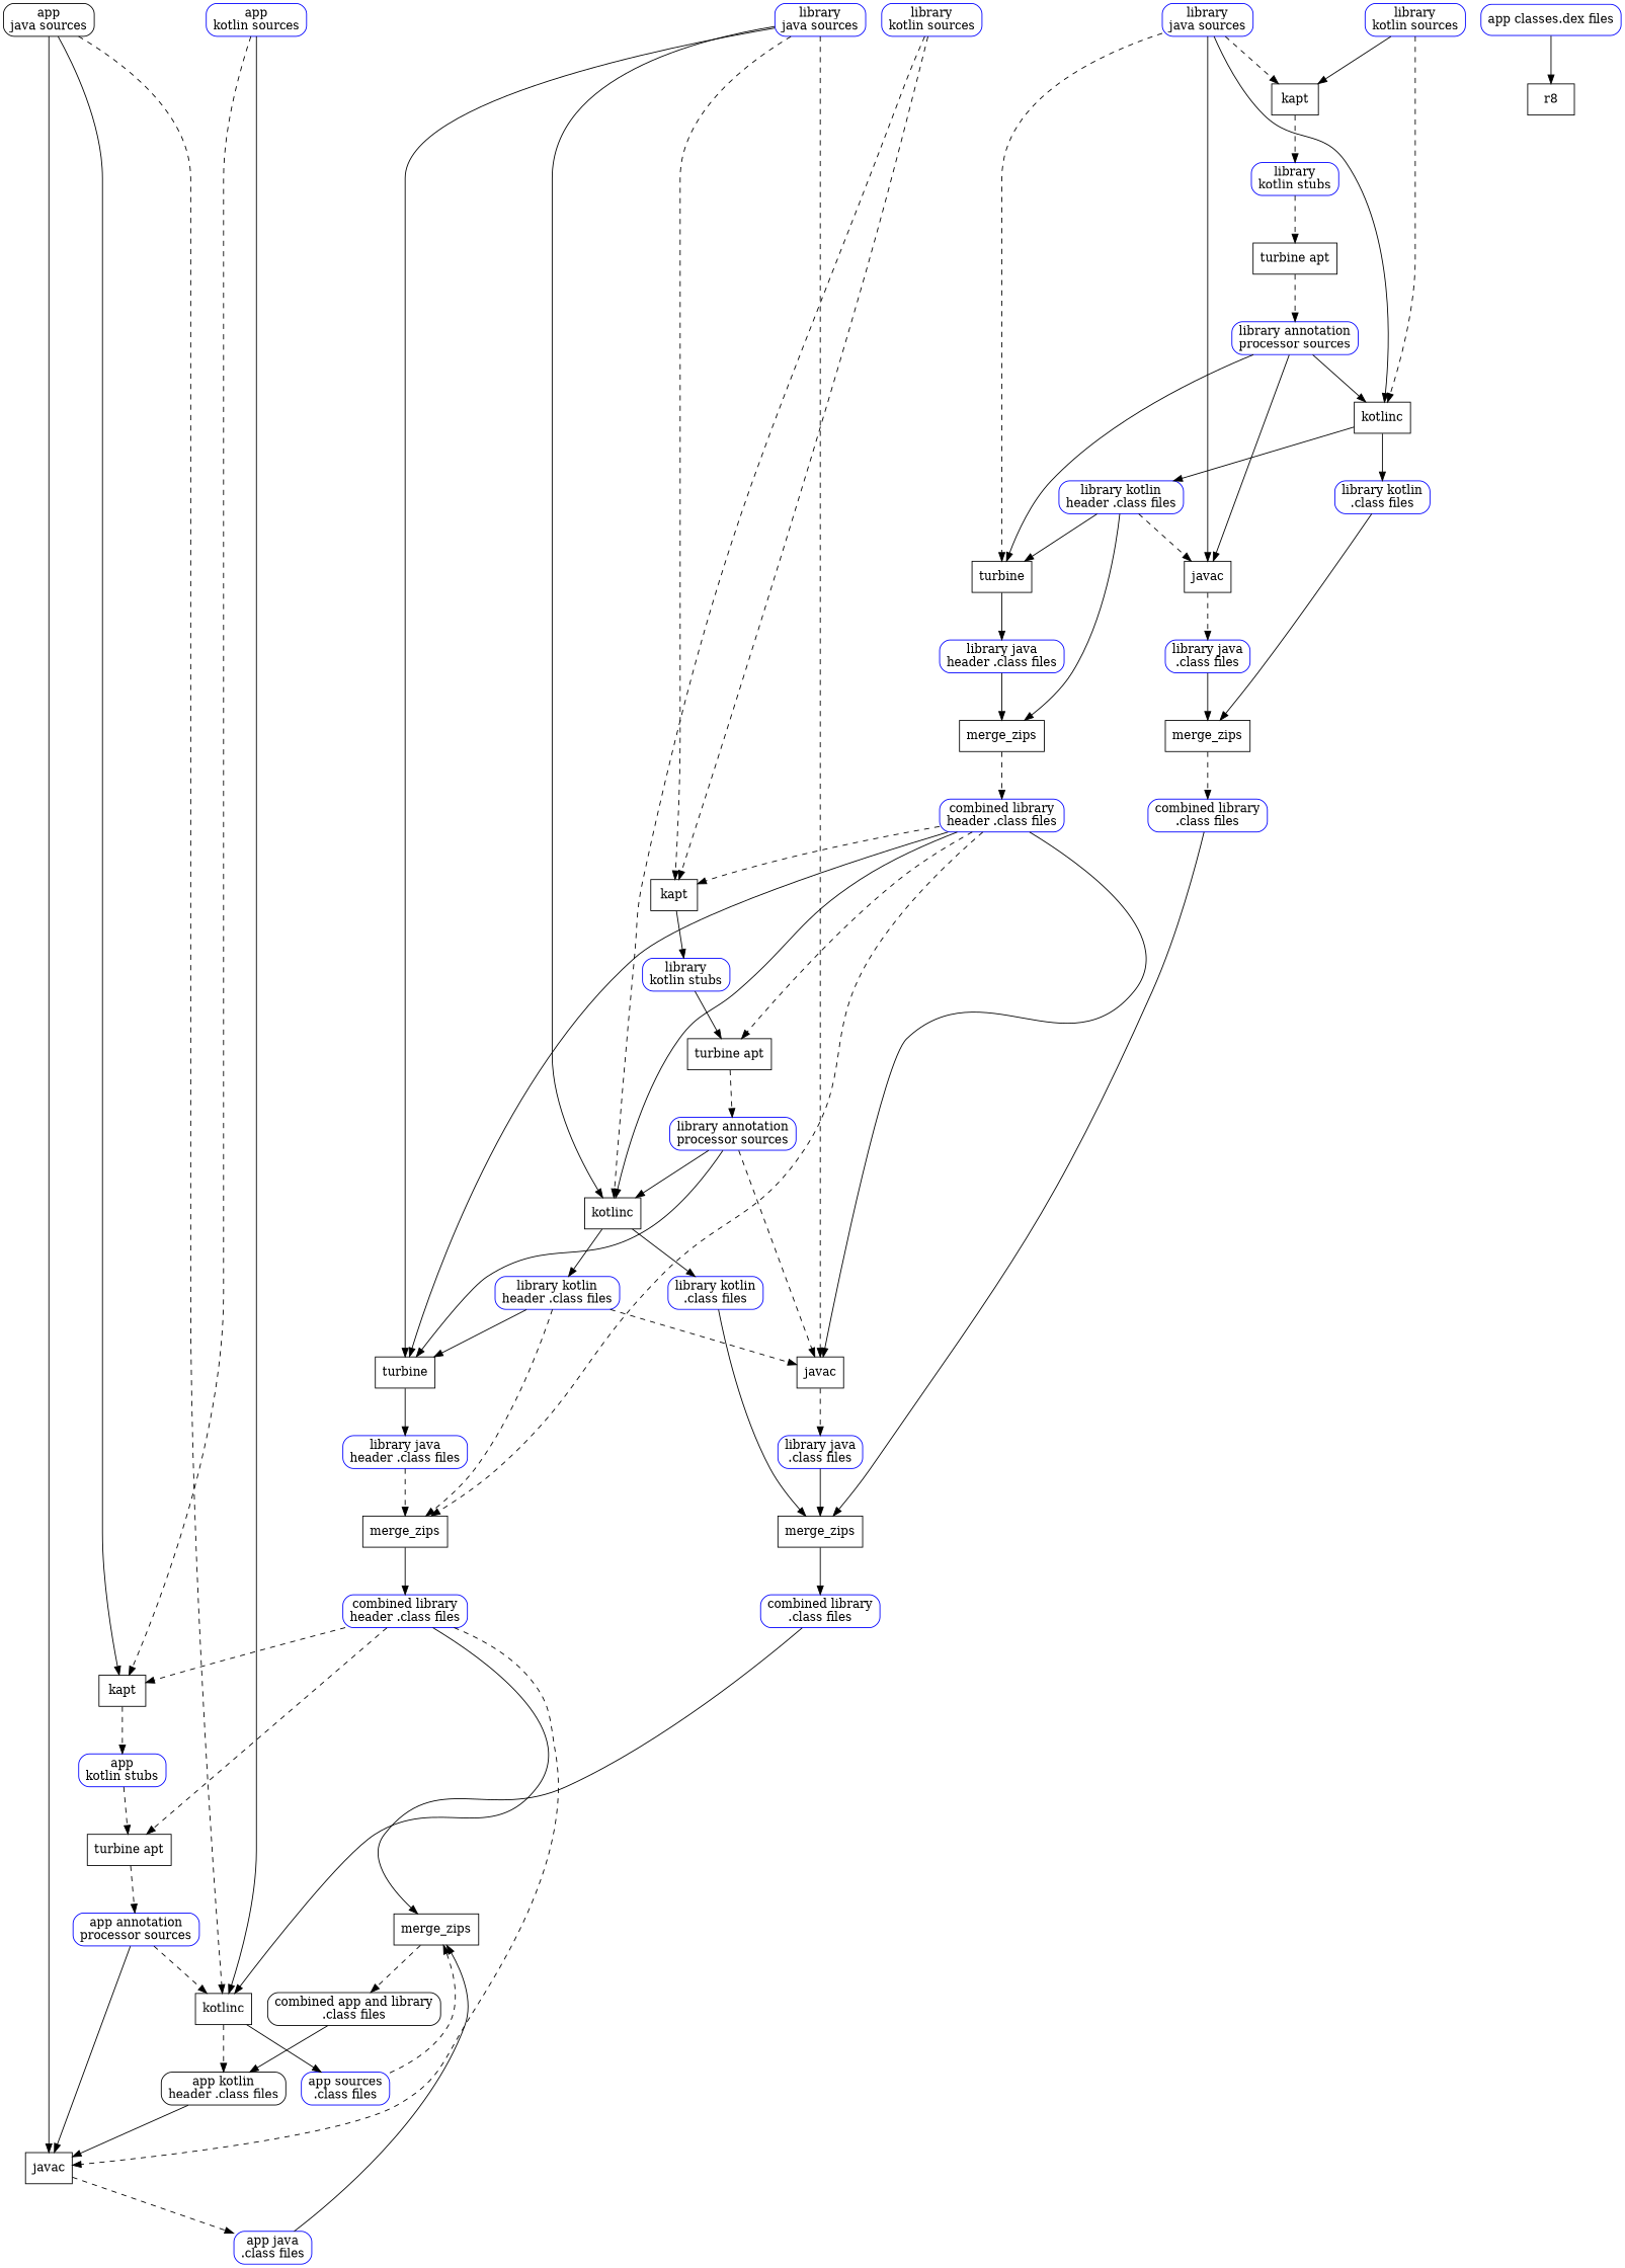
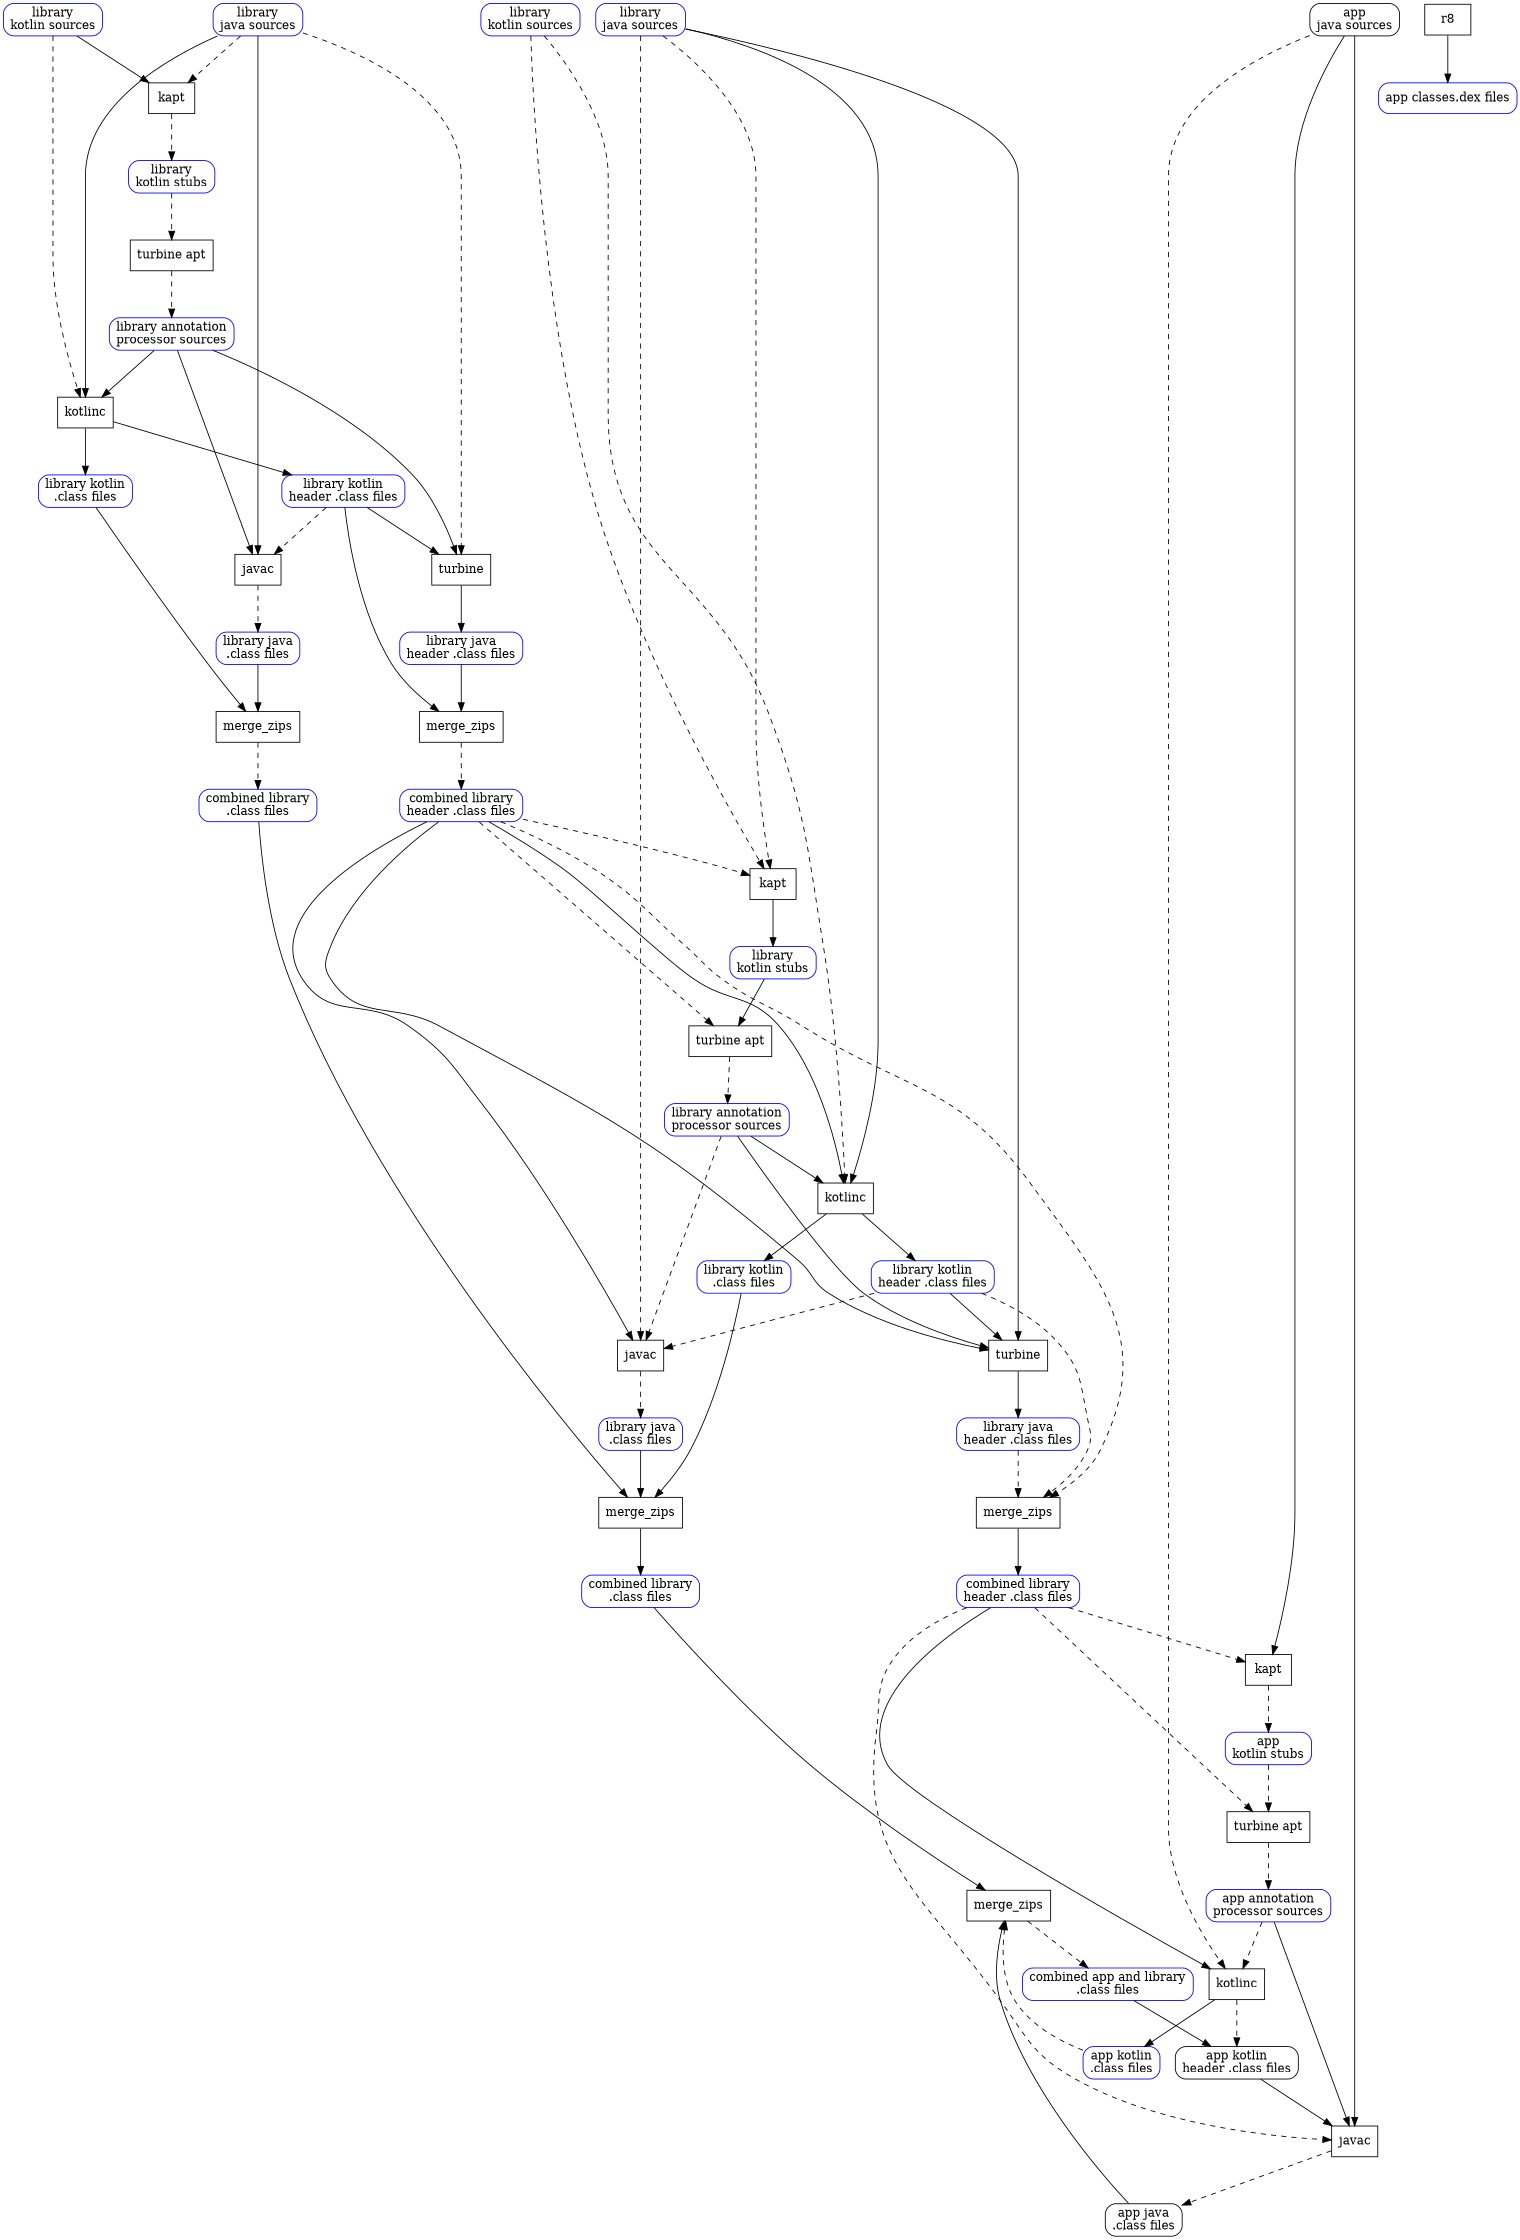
  digraph {
    ranksep="0.75 equally"
    node [color=blue group=lib2 shape=rect style=rounded]
    edge [style=solid weight=100]
    n1 [group=lib label="library\njava sources"]
    n2 [group=lib label="library\nkotlin sources"]
    n3 [label="library\njava sources"]
    n4 [label="library\nkotlin sources"]
    n5 [color=black group=app label="app\njava sources"]
-   n6 [group=app label="app\nkotlin sources"]
    n7 [group=lib label="library\nkotlin stubs"]
    n8 [group=lib label="library annotation\nprocessor sources"]
    n9 [group=lib label="library kotlin\n.class files"]
    n10 [group=lib label="library kotlin\nheader .class files"]
    n11 [group=lib label="library java\n.class files"]
    n12 [group=lib label="library java\nheader .class files"]
    n13 [group=lib label="combined library\n.class files"]
    n14 [group=lib label="combined library\nheader .class files"]
    lib_spacer [style=invis width=4]
    n16 [label="library\nkotlin stubs"]
    n17 [label="library annotation\nprocessor sources"]
-   n18 [color=black group=app label="combined app and library\n.class files"]
+   n18 [group=app label="combined app and library\n.class files"]
    n19 [label="library kotlin\n.class files"]
    n20 [label="library kotlin\nheader .class files"]
    n21 [label="library java\n.class files"]
    n22 [label="library java\nheader .class files"]
    n23 [label="combined library\n.class files"]
    n24 [label="combined library\nheader .class files"]
    lib2_spacer [group=app style=invis width=4]
    n26 [group=app label="app\nkotlin stubs"]
    n27 [group=app label="app annotation\nprocessor sources"]
-   n28 [group=app label="app sources\n.class files"]
+   n28 [group=app label="app kotlin\n.class files"]
    n29 [color=black group=app label="app kotlin\nheader .class files"]
-   n30 [group=app label="app java\n.class files"]
+   n30 [color=black group=app label="app java\n.class files"]
    n31 [group=app label="app classes.dex files"]
    n32 [color=black group=lib label=kapt style=""]
    n33 [color=black group=lib label="turbine apt" style=""]
    n34 [color=black group=lib label=kotlinc style=""]
    n35 [color=black group=lib label=turbine style=""]
    n36 [color=black group=lib label=javac style=""]
    n37 [color=black group=lib label=merge_zips style=""]
    n38 [color=black group=lib label=merge_zips style=""]
    n39 [color=black label=kapt style=""]
    n40 [color=black label="turbine apt" style=""]
    n41 [color=black label=kotlinc style=""]
    n42 [color=black label=turbine style=""]
    n43 [color=black label=javac style=""]
    n44 [color=black label=merge_zips style=""]
    n45 [color=black label=merge_zips style=""]
    n46 [color=black group=app label=kapt style=""]
    n47 [color=black group=app label="turbine apt" style=""]
    n48 [color=black group=app label=kotlinc style=""]
    n49 [color=black group=app label=javac style=""]
    n50 [color=black group=app label=merge_zips style=""]
    n51 [color=black group=app label=r8 style=""]
    subgraph sub_1 {
      rank=same
      n1
      n2
      n3
      n4
      n5
-     n6
    }
    subgraph sub_2 {
      rank=same
      n7
    }
    subgraph sub_3 {
      rank=same
      n8
    }
    subgraph sub_4 {
      rank=same
      n9
      n10
    }
    subgraph sub_5 {
      rank=same
      n11
      n12
    }
    subgraph sub_6 {
      rank=same
      n13
      n14
    }
    subgraph sub_7 {
      rank=same
      lib_spacer
      n16
    }
    subgraph sub_8 {
      rank=same
      n17
    }
    subgraph sub_9 {
      rank=same
      n18
    }
    subgraph sub_10 {
      rank=same
      n19
      n20
    }
    subgraph sub_11 {
      rank=same
      n21
      n22
    }
    subgraph sub_12 {
      rank=same
      n23
      n24
    }
    subgraph sub_13 {
      rank=same
      lib2_spacer
      n26
    }
    subgraph sub_14 {
      rank=same
      n27
    }
    subgraph sub_15 {
      rank=same
      n28
      n29
    }
    subgraph sub_16 {
      rank=same
      n30
    }
    subgraph sub_17 {
      rank=same
      n31
    }
    subgraph sub_18 {
      rank=same
      n32
    }
    subgraph sub_19 {
      rank=same
      n33
    }
    subgraph sub_20 {
      rank=same
      n34
    }
    subgraph sub_21 {
      rank=same
      n35
      n36
    }
    subgraph sub_22 {
      rank=same
      n37
      n38
    }
    subgraph sub_23 {
      rank=same
      n39
    }
    subgraph sub_24 {
      rank=same
      n40
    }
    subgraph sub_25 {
      rank=same
      n41
    }
    subgraph sub_26 {
      rank=same
      n42
      n43
    }
    subgraph sub_27 {
      rank=same
      n44
      n45
    }
    subgraph sub_28 {
      rank=same
      n46
    }
    subgraph sub_29 {
      rank=same
      n47
    }
    subgraph sub_30 {
      rank=same
      n48
    }
    subgraph sub_31 {
      rank=same
      n49
    }
    subgraph sub_32 {
      rank=same
      n50
    }
    subgraph sub_33 {
      rank=same
      n51
    }
    n1 -> n32 [style=dashed weight=""]
    n1 -> n34 [weight=""]
    n1 -> n35 [style=dashed]
    n1 -> n36 [weight=1000]
    n2 -> n32 [weight=0]
    n2 -> n34 [style=dashed]
    n3 -> n39 [style=dashed weight=""]
    n3 -> n41 [weight=""]
    n3 -> n42
    n3 -> n43 [style=dashed weight=1000]
    n4 -> n39 [style=dashed weight=0]
    n4 -> n41 [style=dashed]
    n5 -> n46 [weight=""]
    n5 -> n48 [style=dashed weight=""]
    n5 -> n49 [weight=1000]
-   n6 -> n46 [style=dashed weight=0]
-   n6 -> n48
    n7 -> n33 [style=dashed]
    n8 -> n34 [weight=0]
    n8 -> n35 [weight=0]
    n8 -> n36 [weight=0]
    n9 -> n37 [weight=0]
    n10 -> n35 [weight=0]
    n10 -> n36 [style=dashed weight=0]
    n10 -> n38 [weight=0]
    n11 -> n37
    n12 -> n38
    n13 -> n44 [weight=0]
    n14 -> lib_spacer [style=invis weight=""]
    n14 -> n39 [style=dashed weight=0]
    n14 -> n40 [style=dashed weight=0]
    n14 -> n41 [weight=0]
    n14 -> n42 [weight=0]
    n14 -> n43 [weight=0]
    n14 -> n45 [style=dashed weight=0]
    n16 -> n40
    n17 -> n41 [weight=0]
    n17 -> n42 [weight=0]
    n17 -> n43 [style=dashed weight=0]
    n18 -> n29 [weight=""]
    n19 -> n44 [weight=0]
    n20 -> n42 [weight=0]
    n20 -> n43 [style=dashed weight=0]
    n20 -> n45 [style=dashed weight=0]
    n21 -> n44
    n22 -> n45 [style=dashed]
    n23 -> n50 [weight=0]
    n24 -> lib2_spacer [style=invis weight=""]
    n24 -> n46 [style=dashed weight=0]
    n24 -> n47 [style=dashed weight=0]
    n24 -> n48 [weight=0]
    n24 -> n49 [style=dashed weight=0]
    n26 -> n47 [style=dashed]
    n27 -> n48 [style=dashed weight=0]
    n27 -> n49 [weight=0]
    n28 -> n50 [style=dashed weight=0]
    n29 -> n49 [weight=0]
    n30 -> n50
    n32 -> n7 [style=dashed]
    n33 -> n8 [style=dashed]
    n34 -> n9
    n34 -> n10
    n35 -> n12
    n36 -> n11 [style=dashed]
    n37 -> n13 [style=dashed]
    n38 -> n14 [style=dashed]
    n39 -> n16
    n40 -> n17 [style=dashed]
    n41 -> n19
    n41 -> n20
    n42 -> n22
    n43 -> n21 [style=dashed]
    n44 -> n23
    n45 -> n24
    n46 -> n26 [style=dashed]
    n47 -> n27 [style=dashed]
    n48 -> n28
    n48 -> n29 [style=dashed]
    n49 -> n30 [style=dashed]
    n50 -> n18 [style=dashed]
-   n31 -> n51
+   n51 -> n31
  }
